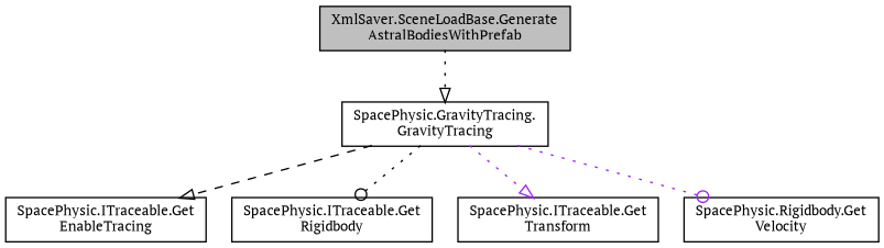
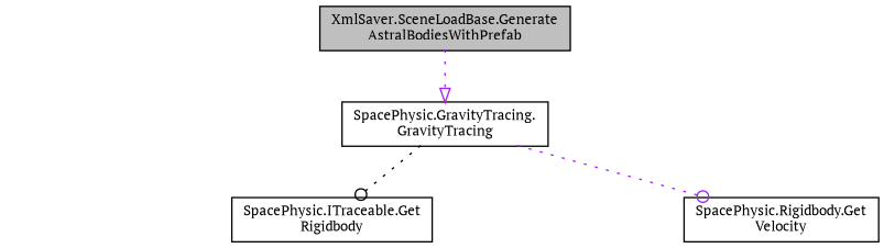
  digraph {
    fontname="PT Serif"
    rankdir=TB
    node [color=black fillcolor=white fontname="PT Serif" fontsize=10 shape=record style=filled]
    edge [arrowhead=onormal color=purple fontname="PT Serif" fontsize=10 labelfontname=Helvetica labelfontsize=10 style=dotted]
    n1 [fillcolor=grey75 fontcolor=black height=0.2 label="XmlSaver.SceneLoadBase.Generate\lAstralBodiesWithPrefab" width=0.4]
    n2 [height=0.2 label="SpacePhysic.GravityTracing.\lGravityTracing" width=0.4]
-   n3 [height=0.2 label="SpacePhysic.ITraceable.Get\lEnableTracing" width=0.4]
    n4 [height=0.2 label="SpacePhysic.ITraceable.Get\lRigidbody" width=0.4]
-   n5 [height=0.2 label="SpacePhysic.ITraceable.Get\lTransform" width=0.4]
    n6 [height=0.2 label="SpacePhysic.Rigidbody.Get\lVelocity" width=0.4]
-   n1 -> n2 [color=black]
-   n2 -> n3 [color=black style=dashed]
+   n1 -> n2
    n2 -> n4 [arrowhead=odot color=black]
-   n2 -> n5
    n2 -> n6 [arrowhead=odot]
  }
